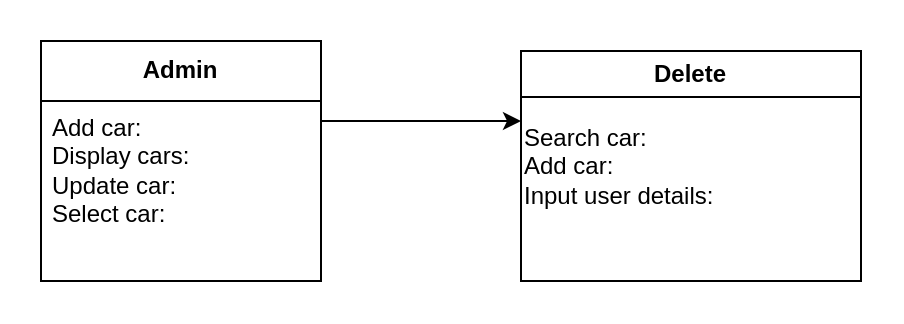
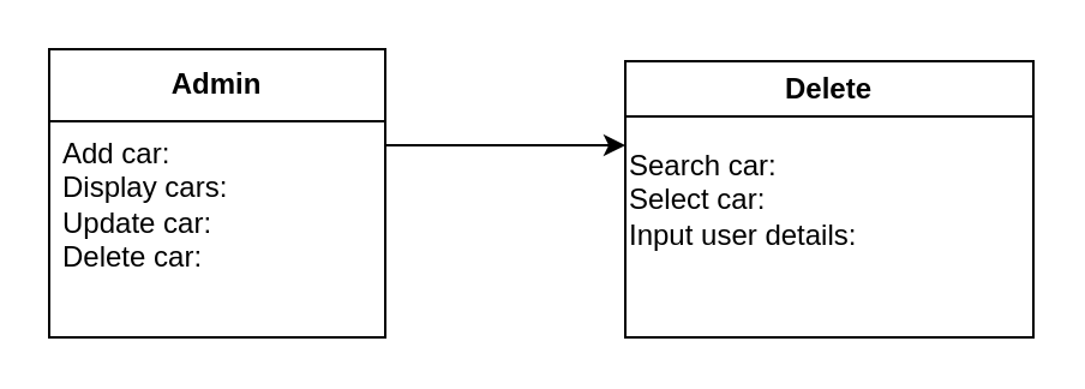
  <mxCell id="0" />
  <mxCell id="1" parent="0" />
  <mxCell id="2" value="&lt;b&gt;Admin&lt;/b&gt;" style="swimlane;fontStyle=0;childLayout=stackLayout;horizontal=1;startSize=30;horizontalStack=0;resizeParent=1;resizeParentMax=0;resizeLast=0;collapsible=1;marginBottom=0;whiteSpace=wrap;html=1;" parent="1" vertex="1"><mxGeometry x="20" y="20" width="140" height="120" as="geometry" /></mxCell>
  <mxCell id="3" value="Delete" style="swimlane;whiteSpace=wrap;html=1;" parent="1" vertex="1"><mxGeometry x="260" y="25" width="170" height="115" as="geometry" /></mxCell>
- <mxCell id="4" value="Search car:&lt;br&gt;Add car:&lt;br&gt;Input user details:" style="text;html=1;align=left;verticalAlign=middle;resizable=0;points=[];autosize=1;strokeColor=none;fillColor=none;" parent="3" vertex="1"><mxGeometry y="27.5" width="120" height="60" as="geometry" /></mxCell>
+ <mxCell id="4" value="Search car:&lt;br&gt;Select car:&lt;br&gt;Input user details:" style="text;html=1;align=left;verticalAlign=middle;resizable=0;points=[];autosize=1;strokeColor=none;fillColor=none;" parent="3" vertex="1"><mxGeometry y="27.5" width="120" height="60" as="geometry" /></mxCell>
  <mxCell id="5" value="" style="endArrow=classic;html=1;rounded=0;" parent="1" edge="1"><mxGeometry width="50" height="50" relative="1" as="geometry"><mxPoint x="160" y="60" as="sourcePoint" /><mxPoint x="260" y="60" as="targetPoint" /></mxGeometry></mxCell>
- <mxCell id="6" value="Add car:&amp;nbsp;&lt;br&gt;Display cars:&lt;br&gt;Update car:&lt;br&gt;Select car:" style="text;strokeColor=none;fillColor=none;align=left;verticalAlign=middle;spacingLeft=4;spacingRight=4;overflow=hidden;points=[[0,0.5],[1,0.5]];portConstraint=eastwest;rotatable=0;whiteSpace=wrap;html=1;" parent="1" vertex="1"><mxGeometry x="20" y="40" width="140" height="90" as="geometry" /></mxCell>
+ <mxCell id="6" value="Add car:&amp;nbsp;&lt;br&gt;Display cars:&lt;br&gt;Update car:&lt;br&gt;Delete car:" style="text;strokeColor=none;fillColor=none;align=left;verticalAlign=middle;spacingLeft=4;spacingRight=4;overflow=hidden;points=[[0,0.5],[1,0.5]];portConstraint=eastwest;rotatable=0;whiteSpace=wrap;html=1;" parent="1" vertex="1"><mxGeometry x="20" y="40" width="140" height="90" as="geometry" /></mxCell>
